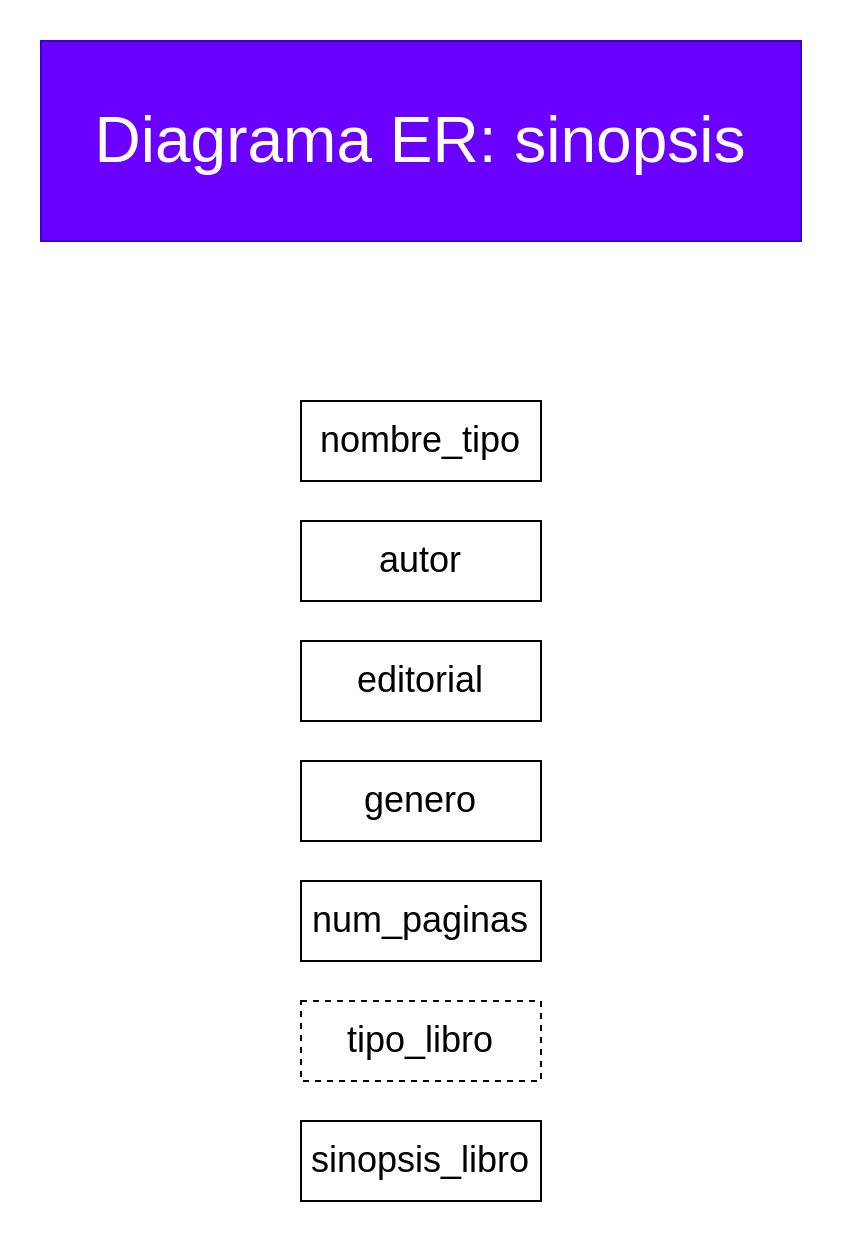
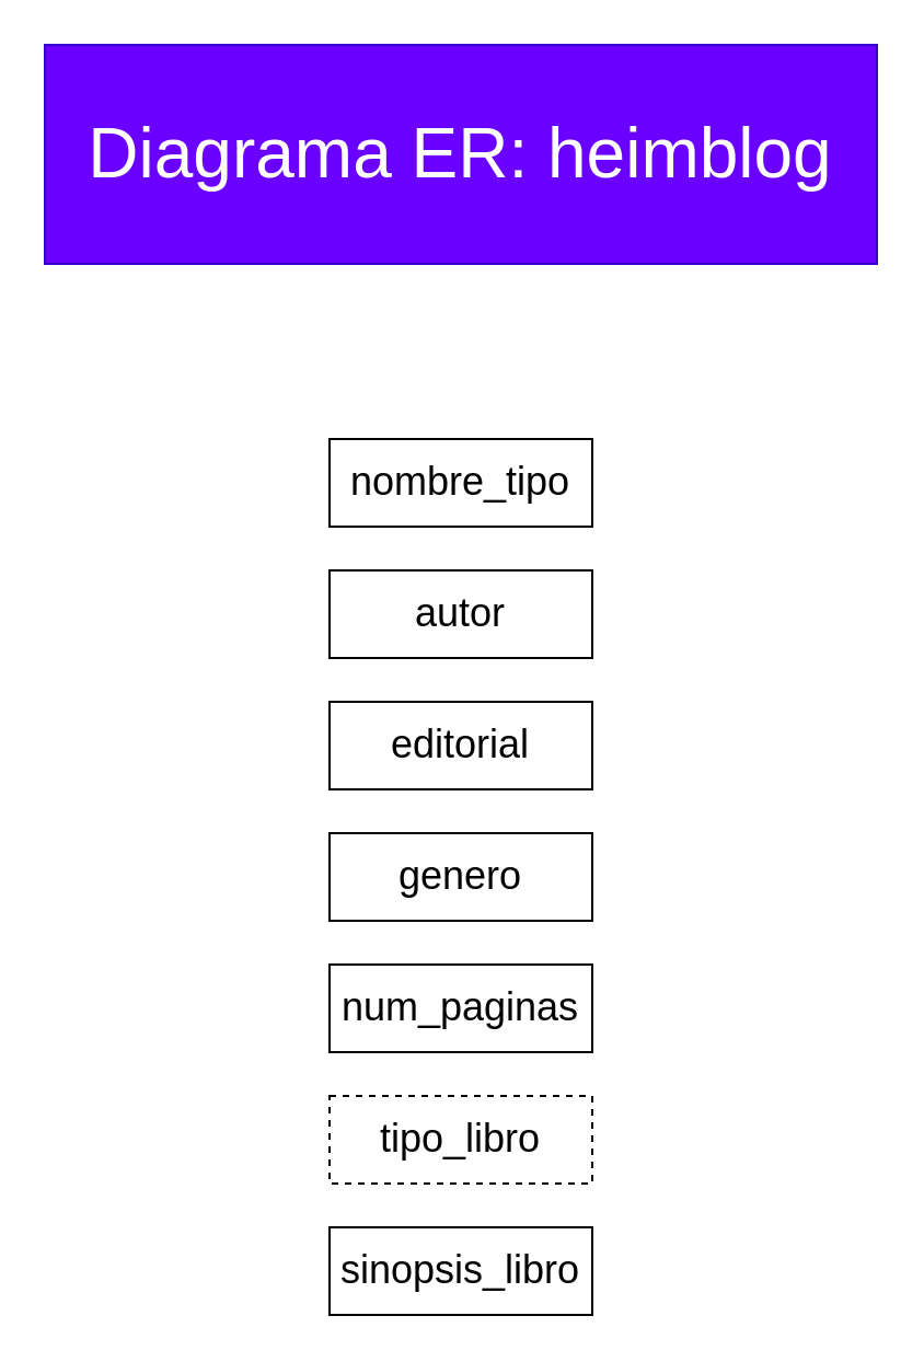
  <mxCell id="0" />
  <mxCell id="1" parent="0" />
- <mxCell id="2" value="&lt;font style=&quot;font-size: 32px;&quot;&gt;Diagrama ER: sinopsis&lt;/font&gt;" style="text;html=1;strokeColor=#3700CC;fillColor=#6a00ff;align=center;verticalAlign=middle;whiteSpace=wrap;rounded=0;fontColor=#ffffff;" vertex="1" parent="1"><mxGeometry x="20" y="20" width="380" height="100" as="geometry" /></mxCell>
+ <mxCell id="2" value="&lt;font style=&quot;font-size: 32px;&quot;&gt;Diagrama ER: heimblog&lt;/font&gt;" style="text;html=1;strokeColor=#3700CC;fillColor=#6a00ff;align=center;verticalAlign=middle;whiteSpace=wrap;rounded=0;fontColor=#ffffff;" vertex="1" parent="1"><mxGeometry x="20" y="20" width="380" height="100" as="geometry" /></mxCell>
  <mxCell id="3" value="nombre_tipo" style="whiteSpace=wrap;html=1;strokeColor=default;fontSize=18;" vertex="1" parent="1"><mxGeometry x="150" y="200" width="120" height="40" as="geometry" /></mxCell>
  <mxCell id="4" value="autor" style="whiteSpace=wrap;html=1;strokeColor=default;fontSize=18;" vertex="1" parent="1"><mxGeometry x="150" y="260" width="120" height="40" as="geometry" /></mxCell>
  <mxCell id="5" value="editorial" style="whiteSpace=wrap;html=1;strokeColor=default;fontSize=18;" vertex="1" parent="1"><mxGeometry x="150" y="320" width="120" height="40" as="geometry" /></mxCell>
  <mxCell id="6" value="genero" style="whiteSpace=wrap;html=1;strokeColor=default;fontSize=18;" vertex="1" parent="1"><mxGeometry x="150" y="380" width="120" height="40" as="geometry" /></mxCell>
  <mxCell id="7" value="num_paginas" style="whiteSpace=wrap;html=1;strokeColor=default;fontSize=18;" vertex="1" parent="1"><mxGeometry x="150" y="440" width="120" height="40" as="geometry" /></mxCell>
  <mxCell id="8" value="tipo_libro" style="whiteSpace=wrap;html=1;strokeColor=default;fontSize=18;dashed=1;" vertex="1" parent="1"><mxGeometry x="150" y="500" width="120" height="40" as="geometry" /></mxCell>
  <mxCell id="9" value="sinopsis_libro" style="whiteSpace=wrap;html=1;strokeColor=default;fontSize=18;" vertex="1" parent="1"><mxGeometry x="150" y="560" width="120" height="40" as="geometry" /></mxCell>
